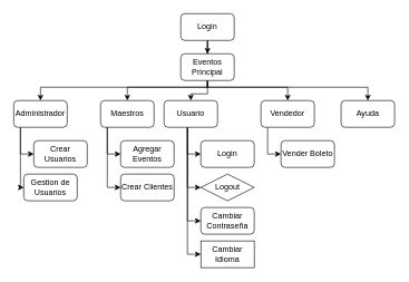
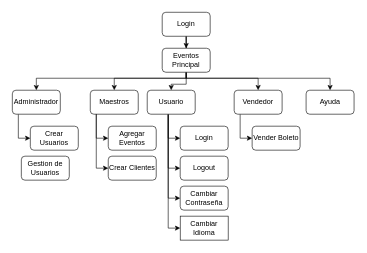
  <mxCell id="0" />
  <mxCell id="1" parent="0" />
  <mxCell id="2" style="edgeStyle=orthogonalEdgeStyle;rounded=0;orthogonalLoop=1;jettySize=auto;html=1;" parent="1" source="3" target="9" edge="1"><mxGeometry relative="1" as="geometry" /></mxCell>
  <mxCell id="3" value="Login" style="rounded=1;whiteSpace=wrap;html=1;" parent="1" vertex="1"><mxGeometry x="270" y="20" width="80" height="40" as="geometry" /></mxCell>
  <mxCell id="4" style="edgeStyle=orthogonalEdgeStyle;rounded=0;orthogonalLoop=1;jettySize=auto;html=1;" parent="1" source="9" target="21" edge="1"><mxGeometry relative="1" as="geometry"><Array as="points"><mxPoint x="310" y="130" /><mxPoint x="430" y="130" /></Array></mxGeometry></mxCell>
  <mxCell id="5" style="edgeStyle=orthogonalEdgeStyle;rounded=0;orthogonalLoop=1;jettySize=auto;html=1;" parent="1" source="9" target="18" edge="1"><mxGeometry relative="1" as="geometry"><Array as="points"><mxPoint x="310" y="130" /><mxPoint x="550" y="130" /></Array></mxGeometry></mxCell>
  <mxCell id="6" style="edgeStyle=orthogonalEdgeStyle;rounded=0;orthogonalLoop=1;jettySize=auto;html=1;" parent="1" source="9" target="12" edge="1"><mxGeometry relative="1" as="geometry"><Array as="points"><mxPoint x="310" y="130" /><mxPoint x="60" y="130" /></Array></mxGeometry></mxCell>
  <mxCell id="7" style="edgeStyle=orthogonalEdgeStyle;rounded=0;orthogonalLoop=1;jettySize=auto;html=1;" parent="1" source="9" target="17" edge="1"><mxGeometry relative="1" as="geometry" /></mxCell>
  <mxCell id="8" style="edgeStyle=orthogonalEdgeStyle;rounded=0;orthogonalLoop=1;jettySize=auto;html=1;" parent="1" source="9" target="27" edge="1"><mxGeometry relative="1" as="geometry"><Array as="points"><mxPoint x="310" y="130" /><mxPoint x="190" y="130" /></Array></mxGeometry></mxCell>
  <mxCell id="9" value="Eventos Principal" style="rounded=1;whiteSpace=wrap;html=1;" parent="1" vertex="1"><mxGeometry x="270" y="80" width="80" height="40" as="geometry" /></mxCell>
  <mxCell id="10" style="edgeStyle=orthogonalEdgeStyle;rounded=0;orthogonalLoop=1;jettySize=auto;html=1;" parent="1" source="12" target="19" edge="1"><mxGeometry relative="1" as="geometry"><Array as="points"><mxPoint x="30" y="230" /></Array></mxGeometry></mxCell>
- <mxCell id="11" style="edgeStyle=orthogonalEdgeStyle;rounded=0;orthogonalLoop=1;jettySize=auto;html=1;" edge="1" parent="1" source="12" target="28"><mxGeometry relative="1" as="geometry"><Array as="points"><mxPoint x="30" y="280" /></Array></mxGeometry></mxCell>
  <mxCell id="12" value="Administrador" style="rounded=1;whiteSpace=wrap;html=1;" parent="1" vertex="1"><mxGeometry x="20" y="150" width="80" height="40" as="geometry" /></mxCell>
  <mxCell id="13" style="edgeStyle=orthogonalEdgeStyle;rounded=0;orthogonalLoop=1;jettySize=auto;html=1;" parent="1" source="17" target="22" edge="1"><mxGeometry relative="1" as="geometry"><Array as="points"><mxPoint x="280" y="230" /></Array></mxGeometry></mxCell>
  <mxCell id="14" style="edgeStyle=orthogonalEdgeStyle;rounded=0;orthogonalLoop=1;jettySize=auto;html=1;" parent="1" source="17" target="23" edge="1"><mxGeometry relative="1" as="geometry"><Array as="points"><mxPoint x="280" y="260" /><mxPoint x="280" y="260" /></Array></mxGeometry></mxCell>
  <mxCell id="15" style="edgeStyle=orthogonalEdgeStyle;rounded=0;orthogonalLoop=1;jettySize=auto;html=1;" parent="1" source="17" target="25" edge="1"><mxGeometry relative="1" as="geometry"><Array as="points"><mxPoint x="280" y="330" /></Array></mxGeometry></mxCell>
  <mxCell id="16" style="edgeStyle=orthogonalEdgeStyle;rounded=0;orthogonalLoop=1;jettySize=auto;html=1;" parent="1" source="17" target="26" edge="1"><mxGeometry relative="1" as="geometry"><Array as="points"><mxPoint x="280" y="380" /></Array></mxGeometry></mxCell>
  <mxCell id="17" value="Usuario" style="rounded=1;whiteSpace=wrap;html=1;" parent="1" vertex="1"><mxGeometry x="245" y="150" width="80" height="40" as="geometry" /></mxCell>
  <mxCell id="18" value="Ayuda" style="rounded=1;whiteSpace=wrap;html=1;" parent="1" vertex="1"><mxGeometry x="510" y="150" width="80" height="40" as="geometry" /></mxCell>
  <mxCell id="19" value="Crear Usuarios" style="rounded=1;whiteSpace=wrap;html=1;" parent="1" vertex="1"><mxGeometry x="50" y="210" width="80" height="40" as="geometry" /></mxCell>
  <mxCell id="20" style="edgeStyle=orthogonalEdgeStyle;rounded=0;orthogonalLoop=1;jettySize=auto;html=1;" parent="1" source="21" target="24" edge="1"><mxGeometry relative="1" as="geometry"><Array as="points"><mxPoint x="400" y="230" /></Array></mxGeometry></mxCell>
  <mxCell id="21" value="Vendedor" style="rounded=1;whiteSpace=wrap;html=1;" parent="1" vertex="1"><mxGeometry x="390" y="150" width="80" height="40" as="geometry" /></mxCell>
  <mxCell id="22" value="Login" style="rounded=1;whiteSpace=wrap;html=1;" parent="1" vertex="1"><mxGeometry x="300" y="210" width="80" height="40" as="geometry" /></mxCell>
- <mxCell id="23" value="Logout" style="rhombus;whiteSpace=wrap;html=1;" parent="1" vertex="1"><mxGeometry x="300" y="260" width="80" height="40" as="geometry" /></mxCell>
+ <mxCell id="23" value="Logout" style="rounded=1;whiteSpace=wrap;html=1;" parent="1" vertex="1"><mxGeometry x="300" y="260" width="80" height="40" as="geometry" /></mxCell>
  <mxCell id="24" value="Vender Boleto" style="rounded=1;whiteSpace=wrap;html=1;" parent="1" vertex="1"><mxGeometry x="420" y="210" width="80" height="40" as="geometry" /></mxCell>
  <mxCell id="25" value="Cambiar Contraseña" style="rounded=1;whiteSpace=wrap;html=1;" parent="1" vertex="1"><mxGeometry x="300" y="310" width="80" height="40" as="geometry" /></mxCell>
  <mxCell id="26" value="Cambiar Idioma" style="whiteSpace=wrap;html=1;rounded=0;" parent="1" vertex="1"><mxGeometry x="300" y="360" width="80" height="40" as="geometry" /></mxCell>
  <mxCell id="27" value="Maestros" style="rounded=1;whiteSpace=wrap;html=1;" parent="1" vertex="1"><mxGeometry x="150" y="150" width="80" height="40" as="geometry" /></mxCell>
  <mxCell id="28" value="Gestion de Usuarios" style="rounded=1;whiteSpace=wrap;html=1;" vertex="1" parent="1"><mxGeometry x="35" y="260" width="80" height="40" as="geometry" /></mxCell>
  <mxCell id="29" style="edgeStyle=orthogonalEdgeStyle;rounded=0;orthogonalLoop=1;jettySize=auto;html=1;" edge="1" parent="1" target="31"><mxGeometry relative="1" as="geometry"><Array as="points"><mxPoint x="160" y="230" /></Array><mxPoint x="160" y="190" as="sourcePoint" /></mxGeometry></mxCell>
  <mxCell id="30" style="edgeStyle=orthogonalEdgeStyle;rounded=0;orthogonalLoop=1;jettySize=auto;html=1;" edge="1" parent="1" target="32"><mxGeometry relative="1" as="geometry"><mxPoint x="160" y="190" as="sourcePoint" /><Array as="points"><mxPoint x="160" y="280" /></Array></mxGeometry></mxCell>
  <mxCell id="31" value="Agregar Eventos" style="rounded=1;whiteSpace=wrap;html=1;" vertex="1" parent="1"><mxGeometry x="180" y="210" width="80" height="40" as="geometry" /></mxCell>
  <mxCell id="32" value="Crear Clientes" style="rounded=1;whiteSpace=wrap;html=1;" vertex="1" parent="1"><mxGeometry x="180" y="260" width="80" height="40" as="geometry" /></mxCell>
